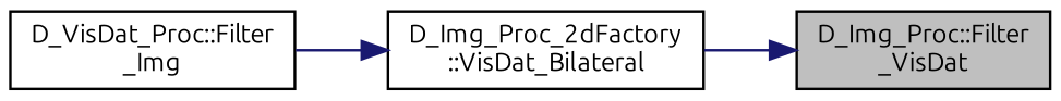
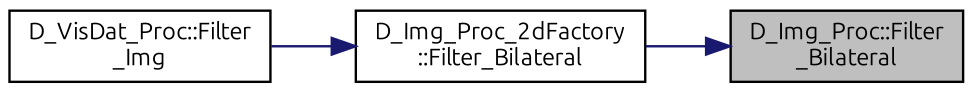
  digraph {
    fontname=Ubuntu
    rankdir=RL
    node [color=black fillcolor=white fontname=Ubuntu fontsize=10 shape=record style=filled]
    edge [color=midnightblue dir=back fontname=Ubuntu fontsize=10 labelfontname=Helvetica labelfontsize=10 style=solid]
-   n1 [fillcolor=grey75 fontcolor=black height=0.2 label="D_Img_Proc::Filter\l_VisDat" width=0.4]
-   n2 [height=0.2 label="D_Img_Proc_2dFactory\l::VisDat_Bilateral" width=0.4]
+   n1 [fillcolor=grey75 fontcolor=black height=0.2 label="D_Img_Proc::Filter\l_Bilateral" width=0.4]
+   n2 [height=0.2 label="D_Img_Proc_2dFactory\l::Filter_Bilateral" width=0.4]
    n3 [height=0.2 label="D_VisDat_Proc::Filter\l_Img" width=0.4]
    n1 -> n2
    n2 -> n3
  }
